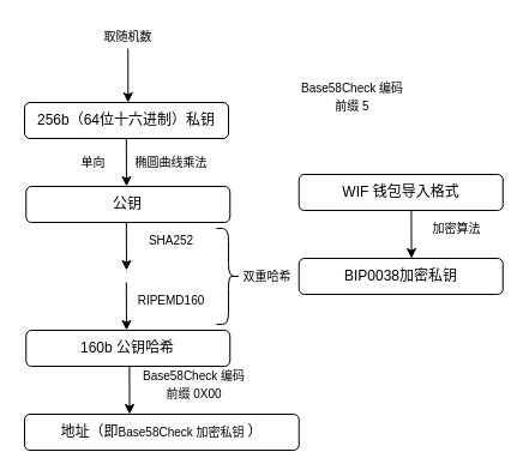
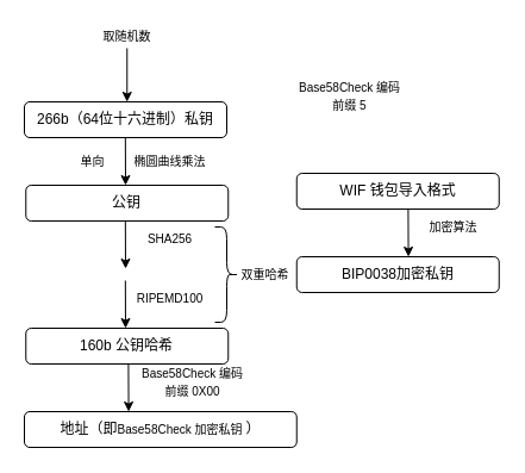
  <mxCell id="0" />
  <mxCell id="1" parent="0" />
- <mxCell id="2" value="256b（64位十六进制）私钥" style="rounded=1;whiteSpace=wrap;html=1;" vertex="1" parent="1"><mxGeometry x="20" y="85" width="170" height="30" as="geometry" /></mxCell>
+ <mxCell id="2" value="266b（64位十六进制）私钥" style="rounded=1;whiteSpace=wrap;html=1;" vertex="1" parent="1"><mxGeometry x="20" y="85" width="170" height="30" as="geometry" /></mxCell>
  <mxCell id="3" value="" style="endArrow=classic;html=1;rounded=0;entryX=0.5;entryY=0;entryDx=0;entryDy=0;" edge="1" parent="1" source="4"><mxGeometry width="50" height="50" relative="1" as="geometry"><mxPoint x="71.25" y="35" as="sourcePoint" /><mxPoint x="106.25" y="85" as="targetPoint" /></mxGeometry></mxCell>
  <mxCell id="4" value="&lt;font style=&quot;font-size: 10px;&quot;&gt;取随机数&lt;/font&gt;" style="text;strokeColor=none;align=center;fillColor=none;html=1;verticalAlign=middle;whiteSpace=wrap;rounded=0;" vertex="1" parent="1"><mxGeometry x="73.75" y="20" width="65" height="20" as="geometry" /></mxCell>
  <mxCell id="5" value="" style="endArrow=classic;html=1;rounded=0;" edge="1" parent="1"><mxGeometry width="50" height="50" relative="1" as="geometry"><mxPoint x="104.83" y="115" as="sourcePoint" /><mxPoint x="105" y="155" as="targetPoint" /></mxGeometry></mxCell>
  <mxCell id="6" value="&lt;font style=&quot;font-size: 10px;&quot;&gt;椭圆曲线乘法&lt;/font&gt;" style="text;strokeColor=none;align=center;fillColor=none;html=1;verticalAlign=middle;whiteSpace=wrap;rounded=0;" vertex="1" parent="1"><mxGeometry x="110" y="125" width="65" height="20" as="geometry" /></mxCell>
  <mxCell id="7" value="&lt;font style=&quot;font-size: 10px;&quot;&gt;单向&lt;/font&gt;" style="text;strokeColor=none;align=center;fillColor=none;html=1;verticalAlign=middle;whiteSpace=wrap;rounded=0;" vertex="1" parent="1"><mxGeometry x="45" y="125" width="65" height="20" as="geometry" /></mxCell>
  <mxCell id="8" value="公钥" style="rounded=1;whiteSpace=wrap;html=1;" vertex="1" parent="1"><mxGeometry x="21.25" y="155" width="170" height="30" as="geometry" /></mxCell>
  <mxCell id="9" value="" style="endArrow=classic;html=1;rounded=0;" edge="1" parent="1"><mxGeometry width="50" height="50" relative="1" as="geometry"><mxPoint x="104.83" y="185" as="sourcePoint" /><mxPoint x="105" y="225" as="targetPoint" /></mxGeometry></mxCell>
- <mxCell id="10" value="&lt;span style=&quot;font-size: 10px;&quot;&gt;SHA252&lt;/span&gt;" style="text;strokeColor=none;align=center;fillColor=none;html=1;verticalAlign=middle;whiteSpace=wrap;rounded=0;" vertex="1" parent="1"><mxGeometry x="110" y="195" width="65" height="10" as="geometry" /></mxCell>
+ <mxCell id="10" value="&lt;span style=&quot;font-size: 10px;&quot;&gt;SHA256&lt;/span&gt;" style="text;strokeColor=none;align=center;fillColor=none;html=1;verticalAlign=middle;whiteSpace=wrap;rounded=0;" vertex="1" parent="1"><mxGeometry x="110" y="195" width="65" height="10" as="geometry" /></mxCell>
  <mxCell id="11" value="" style="endArrow=classic;html=1;rounded=0;" edge="1" parent="1"><mxGeometry width="50" height="50" relative="1" as="geometry"><mxPoint x="104.83" y="235" as="sourcePoint" /><mxPoint x="105" y="275" as="targetPoint" /></mxGeometry></mxCell>
- <mxCell id="12" value="&lt;span style=&quot;font-size: 10px;&quot;&gt;RIPEMD160&lt;/span&gt;" style="text;strokeColor=none;align=center;fillColor=none;html=1;verticalAlign=middle;whiteSpace=wrap;rounded=0;" vertex="1" parent="1"><mxGeometry x="110" y="245" width="65" height="10" as="geometry" /></mxCell>
+ <mxCell id="12" value="&lt;span style=&quot;font-size: 10px;&quot;&gt;RIPEMD100&lt;/span&gt;" style="text;strokeColor=none;align=center;fillColor=none;html=1;verticalAlign=middle;whiteSpace=wrap;rounded=0;" vertex="1" parent="1"><mxGeometry x="110" y="245" width="65" height="10" as="geometry" /></mxCell>
  <mxCell id="13" value="" style="shape=curlyBracket;whiteSpace=wrap;html=1;rounded=1;flipH=1;labelPosition=right;verticalLabelPosition=middle;align=left;verticalAlign=middle;" vertex="1" parent="1"><mxGeometry x="180" y="190" width="20" height="80" as="geometry" /></mxCell>
  <mxCell id="14" value="&lt;span style=&quot;font-size: 10px;&quot;&gt;双重哈希&lt;/span&gt;" style="text;strokeColor=none;align=center;fillColor=none;html=1;verticalAlign=middle;whiteSpace=wrap;rounded=0;" vertex="1" parent="1"><mxGeometry x="190" y="225" width="65" height="10" as="geometry" /></mxCell>
  <mxCell id="15" value="160b 公钥哈希" style="rounded=1;whiteSpace=wrap;html=1;" vertex="1" parent="1"><mxGeometry x="21.25" y="275" width="170" height="30" as="geometry" /></mxCell>
  <mxCell id="16" value="地址（即&lt;span style=&quot;font-size: 10px;&quot;&gt;Base58Check 加密私钥&amp;nbsp;&lt;/span&gt;）" style="rounded=1;whiteSpace=wrap;html=1;" vertex="1" parent="1"><mxGeometry x="20" y="345" width="228.75" height="30" as="geometry" /></mxCell>
  <mxCell id="17" value="" style="endArrow=classic;html=1;rounded=0;" edge="1" parent="1"><mxGeometry width="50" height="50" relative="1" as="geometry"><mxPoint x="107.42" y="305" as="sourcePoint" /><mxPoint x="107.59" y="345" as="targetPoint" /></mxGeometry></mxCell>
  <mxCell id="18" value="&lt;span style=&quot;font-size: 10px;&quot;&gt;Base58Check 编码&lt;/span&gt;&lt;div&gt;&lt;span style=&quot;font-size: 10px;&quot;&gt;前缀 0X00&lt;/span&gt;&lt;/div&gt;" style="text;strokeColor=none;align=center;fillColor=none;html=1;verticalAlign=middle;whiteSpace=wrap;rounded=0;" vertex="1" parent="1"><mxGeometry x="112.59" y="315" width="97.41" height="10" as="geometry" /></mxCell>
  <mxCell id="19" value="WIF 钱包导入格式" style="rounded=1;whiteSpace=wrap;html=1;" vertex="1" parent="1"><mxGeometry x="248.75" y="145" width="170" height="30" as="geometry" /></mxCell>
  <mxCell id="20" value="&lt;span style=&quot;font-size: 10px;&quot;&gt;Base58Check 编码&lt;/span&gt;&lt;div&gt;&lt;span style=&quot;font-size: 10px;&quot;&gt;前缀 5&lt;/span&gt;&lt;/div&gt;" style="text;strokeColor=none;align=center;fillColor=none;html=1;verticalAlign=middle;whiteSpace=wrap;rounded=0;" vertex="1" parent="1"><mxGeometry x="245" y="75" width="97.41" height="10" as="geometry" /></mxCell>
  <mxCell id="21" value="BIP0038加密私钥" style="rounded=1;whiteSpace=wrap;html=1;" vertex="1" parent="1"><mxGeometry x="248.75" y="215" width="170" height="30" as="geometry" /></mxCell>
  <mxCell id="22" value="" style="endArrow=classic;html=1;rounded=0;" edge="1" parent="1"><mxGeometry width="50" height="50" relative="1" as="geometry"><mxPoint x="342.41" y="175" as="sourcePoint" /><mxPoint x="342.58" y="215" as="targetPoint" /></mxGeometry></mxCell>
  <mxCell id="23" value="&lt;span style=&quot;font-size: 10px;&quot;&gt;加密算法&lt;/span&gt;" style="text;strokeColor=none;align=center;fillColor=none;html=1;verticalAlign=middle;whiteSpace=wrap;rounded=0;" vertex="1" parent="1"><mxGeometry x="347.58" y="185" width="65" height="10" as="geometry" /></mxCell>
